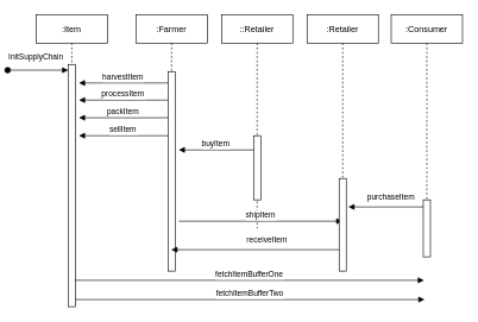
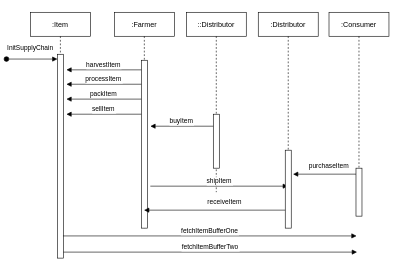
  <mxCell id="0" />
  <mxCell id="1" parent="0" />
  <mxCell id="2" value=":Item" style="shape=umlLifeline;perimeter=lifelinePerimeter;container=1;collapsible=0;recursiveResize=0;rounded=0;shadow=0;strokeWidth=1;" parent="1" vertex="1"><mxGeometry x="20" y="20" width="100" height="410" as="geometry" /></mxCell>
  <mxCell id="3" value="" style="points=[];perimeter=orthogonalPerimeter;rounded=0;shadow=0;strokeWidth=1;" parent="2" vertex="1"><mxGeometry x="45" y="70" width="10" height="340" as="geometry" /></mxCell>
  <mxCell id="4" value="InitSupplyChain" style="verticalAlign=bottom;startArrow=oval;endArrow=block;startSize=8;shadow=0;strokeWidth=1;" parent="2" edge="1"><mxGeometry x="-0.059" y="10" relative="1" as="geometry"><mxPoint x="-40" y="78" as="sourcePoint" /><mxPoint x="45" y="78" as="targetPoint" /><mxPoint as="offset" /></mxGeometry></mxCell>
  <mxCell id="5" value=":Farmer" style="shape=umlLifeline;perimeter=lifelinePerimeter;container=1;collapsible=0;recursiveResize=0;rounded=0;shadow=0;strokeWidth=1;" parent="1" vertex="1"><mxGeometry x="160" y="20" width="100" height="360" as="geometry" /></mxCell>
  <mxCell id="6" value="" style="points=[];perimeter=orthogonalPerimeter;rounded=0;shadow=0;strokeWidth=1;" parent="5" vertex="1"><mxGeometry x="45" y="80" width="10" height="280" as="geometry" /></mxCell>
  <mxCell id="7" value="packItem" style="verticalAlign=bottom;endArrow=block;entryX=1;entryY=0;shadow=0;strokeWidth=1;" parent="5" edge="1"><mxGeometry relative="1" as="geometry"><mxPoint x="45" y="144.83" as="sourcePoint" /><mxPoint x="-80" y="144.83" as="targetPoint" /></mxGeometry></mxCell>
  <mxCell id="8" value="processItem" style="verticalAlign=bottom;endArrow=block;entryX=1;entryY=0;shadow=0;strokeWidth=1;" parent="5" edge="1"><mxGeometry relative="1" as="geometry"><mxPoint x="45" y="120" as="sourcePoint" /><mxPoint x="-80" y="120" as="targetPoint" /></mxGeometry></mxCell>
  <mxCell id="9" value="harvestItem" style="verticalAlign=bottom;endArrow=block;entryX=1;entryY=0;shadow=0;strokeWidth=1;" parent="1" edge="1"><mxGeometry relative="1" as="geometry"><mxPoint x="205" y="116" as="sourcePoint" /><mxPoint x="80" y="116" as="targetPoint" /></mxGeometry></mxCell>
- <mxCell id="10" value="::Retailer" style="shape=umlLifeline;perimeter=lifelinePerimeter;container=1;collapsible=0;recursiveResize=0;rounded=0;shadow=0;strokeWidth=1;" parent="1" vertex="1"><mxGeometry x="280" y="20" width="100" height="300" as="geometry" /></mxCell>
+ <mxCell id="10" value="::Distributor" style="shape=umlLifeline;perimeter=lifelinePerimeter;container=1;collapsible=0;recursiveResize=0;rounded=0;shadow=0;strokeWidth=1;" parent="1" vertex="1"><mxGeometry x="280" y="20" width="100" height="300" as="geometry" /></mxCell>
  <mxCell id="11" value="" style="points=[];perimeter=orthogonalPerimeter;rounded=0;shadow=0;strokeWidth=1;" parent="10" vertex="1"><mxGeometry x="45" y="170" width="10" height="90" as="geometry" /></mxCell>
  <mxCell id="12" value="buyItem" style="verticalAlign=bottom;endArrow=block;shadow=0;strokeWidth=1;" parent="10" edge="1"><mxGeometry relative="1" as="geometry"><mxPoint x="45" y="190" as="sourcePoint" /><mxPoint x="-60" y="190" as="targetPoint" /></mxGeometry></mxCell>
  <mxCell id="13" value="shipItem" style="verticalAlign=bottom;endArrow=block;shadow=0;strokeWidth=1;" parent="10" edge="1" target="14"><mxGeometry relative="1" as="geometry"><mxPoint x="-60" y="290" as="sourcePoint" /><mxPoint x="45" y="290" as="targetPoint" /></mxGeometry></mxCell>
- <mxCell id="14" value=":Retailer" style="shape=umlLifeline;perimeter=lifelinePerimeter;container=1;collapsible=0;recursiveResize=0;rounded=0;shadow=0;strokeWidth=1;" parent="1" vertex="1"><mxGeometry x="400" y="20" width="100" height="360" as="geometry" /></mxCell>
+ <mxCell id="14" value=":Distributor" style="shape=umlLifeline;perimeter=lifelinePerimeter;container=1;collapsible=0;recursiveResize=0;rounded=0;shadow=0;strokeWidth=1;" parent="1" vertex="1"><mxGeometry x="400" y="20" width="100" height="360" as="geometry" /></mxCell>
  <mxCell id="15" value="" style="points=[];perimeter=orthogonalPerimeter;rounded=0;shadow=0;strokeWidth=1;" parent="14" vertex="1"><mxGeometry x="45" y="230" width="10" height="130" as="geometry" /></mxCell>
  <mxCell id="16" value="receiveItem" style="verticalAlign=bottom;endArrow=block;shadow=0;strokeWidth=1;" parent="14" edge="1" target="5"><mxGeometry x="-0.143" y="-4" relative="1" as="geometry"><mxPoint x="45" y="330" as="sourcePoint" /><mxPoint x="-60" y="330" as="targetPoint" /><mxPoint as="offset" /></mxGeometry></mxCell>
  <mxCell id="17" value=":Consumer" style="shape=umlLifeline;perimeter=lifelinePerimeter;container=1;collapsible=0;recursiveResize=0;rounded=0;shadow=0;strokeWidth=1;" parent="1" vertex="1"><mxGeometry x="518" y="20" width="100" height="340" as="geometry" /></mxCell>
  <mxCell id="18" value="" style="points=[];perimeter=orthogonalPerimeter;rounded=0;shadow=0;strokeWidth=1;" parent="17" vertex="1"><mxGeometry x="45" y="260" width="10" height="80" as="geometry" /></mxCell>
  <mxCell id="19" value="purchaseItem" style="verticalAlign=bottom;endArrow=block;shadow=0;strokeWidth=1;" parent="17" edge="1"><mxGeometry x="-0.143" y="-4" relative="1" as="geometry"><mxPoint x="45" y="270" as="sourcePoint" /><mxPoint x="-60" y="270" as="targetPoint" /><mxPoint as="offset" /></mxGeometry></mxCell>
  <mxCell id="20" value="sellItem" style="verticalAlign=bottom;endArrow=block;entryX=1;entryY=0;shadow=0;strokeWidth=1;" parent="1" edge="1"><mxGeometry relative="1" as="geometry"><mxPoint x="205" y="190" as="sourcePoint" /><mxPoint x="80" y="190" as="targetPoint" /></mxGeometry></mxCell>
  <mxCell id="21" value="fetchItemBufferOne" style="verticalAlign=bottom;endArrow=block;shadow=0;strokeWidth=1;" edge="1" parent="1"><mxGeometry relative="1" as="geometry"><mxPoint x="74.267" y="393" as="sourcePoint" /><mxPoint x="564" y="393" as="targetPoint" /></mxGeometry></mxCell>
  <mxCell id="22" value="fetchItemBufferTwo" style="verticalAlign=bottom;endArrow=block;shadow=0;strokeWidth=1;" edge="1" parent="1"><mxGeometry relative="1" as="geometry"><mxPoint x="74.997" y="420" as="sourcePoint" /><mxPoint x="564.73" y="420" as="targetPoint" /></mxGeometry></mxCell>
